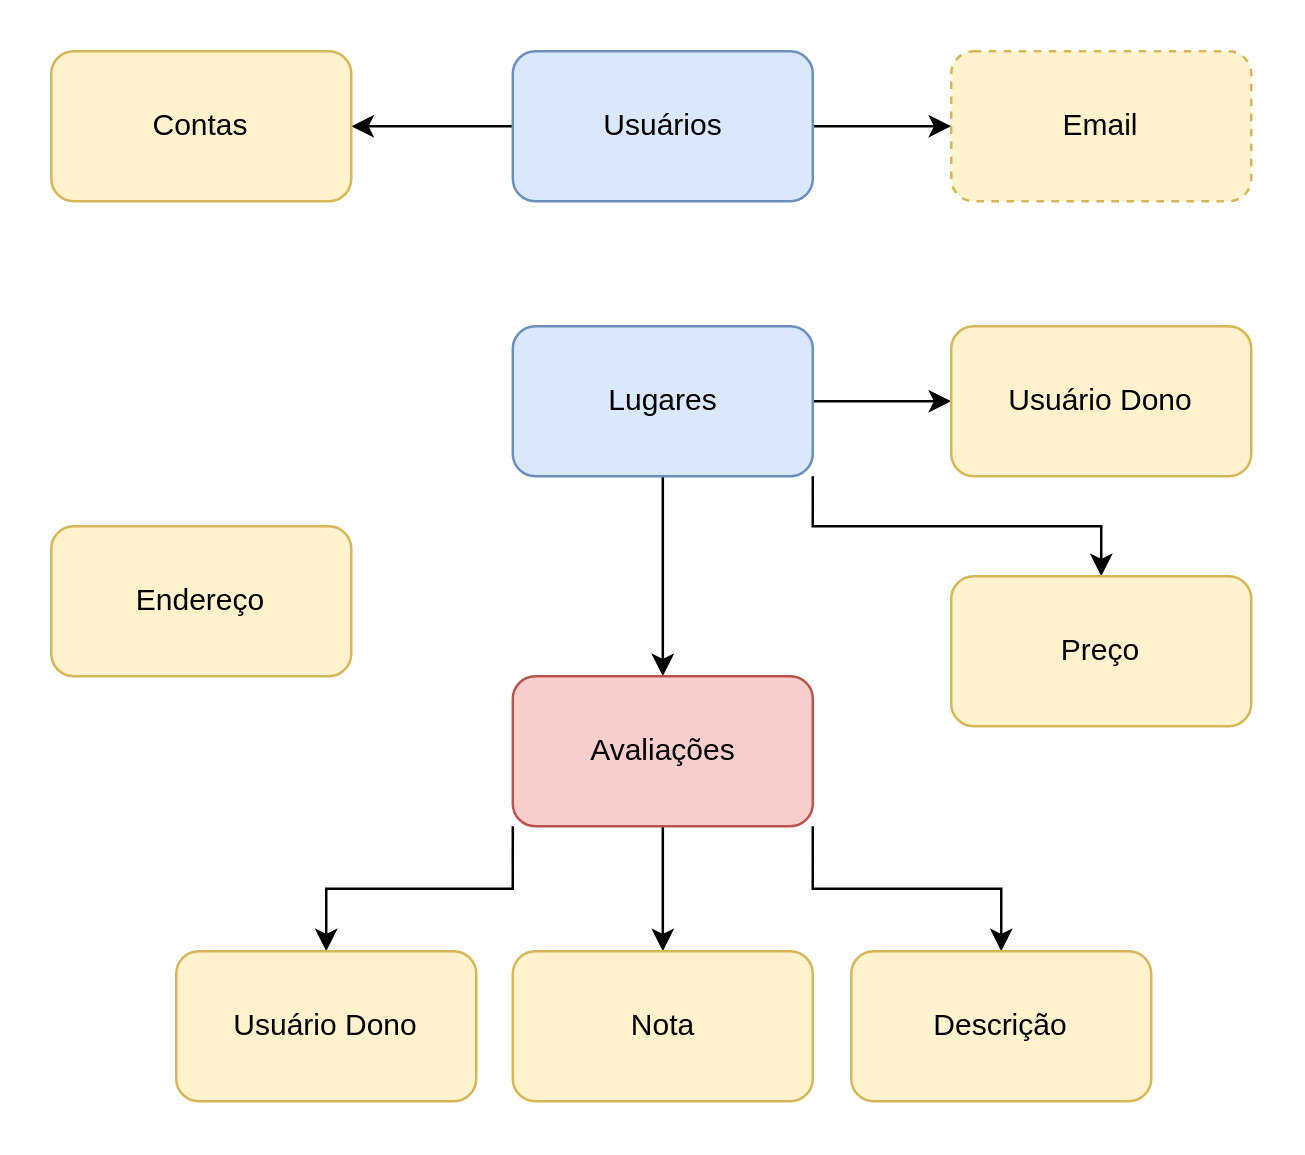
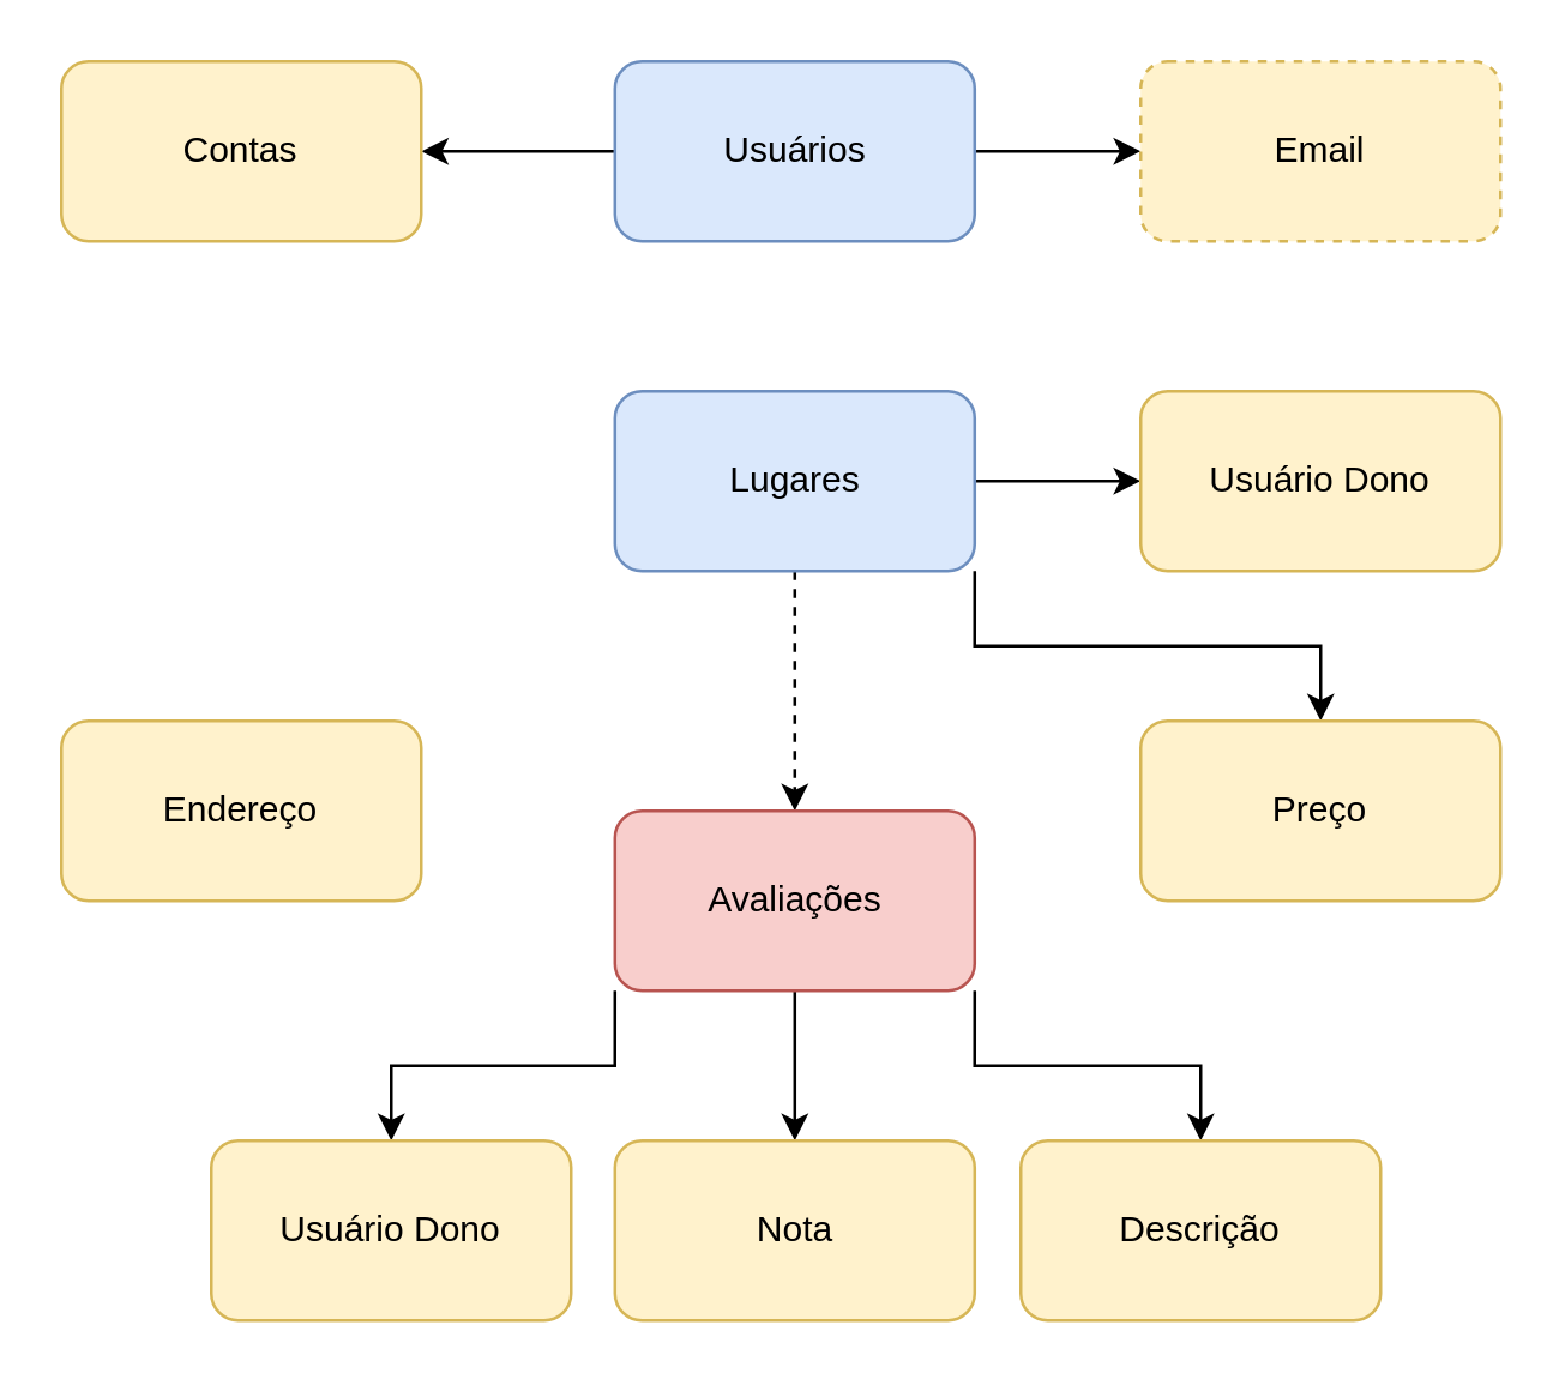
  <mxCell id="0" />
  <mxCell id="1" parent="0" />
  <mxCell id="2" style="edgeStyle=orthogonalEdgeStyle;rounded=0;orthogonalLoop=1;jettySize=auto;html=1;exitX=1;exitY=0.5;exitDx=0;exitDy=0;" edge="1" parent="1" source="5" target="17"><mxGeometry relative="1" as="geometry" /></mxCell>
- <mxCell id="3" style="edgeStyle=orthogonalEdgeStyle;rounded=0;orthogonalLoop=1;jettySize=auto;html=1;exitX=0.5;exitY=1;exitDx=0;exitDy=0;entryX=0.5;entryY=0;entryDx=0;entryDy=0;" edge="1" parent="1" source="5" target="9"><mxGeometry relative="1" as="geometry" /></mxCell>
+ <mxCell id="3" style="edgeStyle=orthogonalEdgeStyle;rounded=0;orthogonalLoop=1;jettySize=auto;html=1;exitX=0.5;exitY=1;exitDx=0;exitDy=0;entryX=0.5;entryY=0;entryDx=0;entryDy=0;dashed=1;" edge="1" parent="1" source="5" target="9"><mxGeometry relative="1" as="geometry" /></mxCell>
  <mxCell id="4" style="edgeStyle=orthogonalEdgeStyle;rounded=0;orthogonalLoop=1;jettySize=auto;html=1;exitX=1;exitY=1;exitDx=0;exitDy=0;entryX=0.5;entryY=0;entryDx=0;entryDy=0;" edge="1" parent="1" source="5" target="13"><mxGeometry relative="1" as="geometry" /></mxCell>
  <mxCell id="5" value="Lugares" style="rounded=1;whiteSpace=wrap;html=1;fillColor=#dae8fc;strokeColor=#6c8ebf;" vertex="1" parent="1"><mxGeometry x="204.62" y="130" width="120" height="60" as="geometry" /></mxCell>
  <mxCell id="6" style="edgeStyle=orthogonalEdgeStyle;rounded=0;orthogonalLoop=1;jettySize=auto;html=1;exitX=0;exitY=1;exitDx=0;exitDy=0;entryX=0.5;entryY=0;entryDx=0;entryDy=0;" edge="1" parent="1" source="9" target="18"><mxGeometry relative="1" as="geometry" /></mxCell>
  <mxCell id="7" style="edgeStyle=orthogonalEdgeStyle;rounded=0;orthogonalLoop=1;jettySize=auto;html=1;exitX=0.5;exitY=1;exitDx=0;exitDy=0;entryX=0.5;entryY=0;entryDx=0;entryDy=0;" edge="1" parent="1" source="9" target="19"><mxGeometry relative="1" as="geometry" /></mxCell>
  <mxCell id="8" style="edgeStyle=orthogonalEdgeStyle;rounded=0;orthogonalLoop=1;jettySize=auto;html=1;exitX=1;exitY=1;exitDx=0;exitDy=0;entryX=0.5;entryY=0;entryDx=0;entryDy=0;" edge="1" parent="1" source="9" target="20"><mxGeometry relative="1" as="geometry" /></mxCell>
  <mxCell id="9" value="Avaliações" style="rounded=1;whiteSpace=wrap;html=1;fillColor=#f8cecc;strokeColor=#b85450;" vertex="1" parent="1"><mxGeometry x="204.62" y="270" width="120" height="60" as="geometry" /></mxCell>
  <mxCell id="10" style="edgeStyle=orthogonalEdgeStyle;rounded=0;orthogonalLoop=1;jettySize=auto;html=1;exitX=0;exitY=0.5;exitDx=0;exitDy=0;entryX=1;entryY=0.5;entryDx=0;entryDy=0;" edge="1" parent="1" source="12" target="16"><mxGeometry relative="1" as="geometry" /></mxCell>
  <mxCell id="11" style="edgeStyle=orthogonalEdgeStyle;rounded=0;orthogonalLoop=1;jettySize=auto;html=1;exitX=1;exitY=0.5;exitDx=0;exitDy=0;entryX=0;entryY=0.5;entryDx=0;entryDy=0;" edge="1" parent="1" source="12" target="15"><mxGeometry relative="1" as="geometry" /></mxCell>
  <mxCell id="12" value="Usuários" style="rounded=1;whiteSpace=wrap;html=1;fillColor=#dae8fc;strokeColor=#6c8ebf;" vertex="1" parent="1"><mxGeometry x="204.62" y="20" width="120" height="60" as="geometry" /></mxCell>
- <mxCell id="13" value="Preço" style="rounded=1;whiteSpace=wrap;html=1;fillColor=#fff2cc;strokeColor=#d6b656;" vertex="1" parent="1"><mxGeometry x="380" y="230" width="120" height="60" as="geometry" /></mxCell>
- <mxCell id="14" value="Endereço" style="rounded=1;whiteSpace=wrap;html=1;fillColor=#fff2cc;strokeColor=#d6b656;" vertex="1" parent="1"><mxGeometry x="20" y="210" width="120" height="60" as="geometry" /></mxCell>
+ <mxCell id="13" value="Preço" style="rounded=1;whiteSpace=wrap;html=1;fillColor=#fff2cc;strokeColor=#d6b656;" vertex="1" parent="1"><mxGeometry x="380" y="240" width="120" height="60" as="geometry" /></mxCell>
+ <mxCell id="14" value="Endereço" style="rounded=1;whiteSpace=wrap;html=1;fillColor=#fff2cc;strokeColor=#d6b656;" vertex="1" parent="1"><mxGeometry x="20" y="240" width="120" height="60" as="geometry" /></mxCell>
  <mxCell id="15" value="Email" style="rounded=1;whiteSpace=wrap;html=1;fillColor=#fff2cc;strokeColor=#d6b656;dashed=1;" vertex="1" parent="1"><mxGeometry x="380" y="20" width="120" height="60" as="geometry" /></mxCell>
  <mxCell id="16" value="Contas" style="rounded=1;whiteSpace=wrap;html=1;fillColor=#fff2cc;strokeColor=#d6b656;" vertex="1" parent="1"><mxGeometry x="20" y="20" width="120" height="60" as="geometry" /></mxCell>
  <mxCell id="17" value="Usuário Dono" style="rounded=1;whiteSpace=wrap;html=1;fillColor=#fff2cc;strokeColor=#d6b656;" vertex="1" parent="1"><mxGeometry x="380" y="130" width="120" height="60" as="geometry" /></mxCell>
  <mxCell id="18" value="Usuário Dono" style="rounded=1;whiteSpace=wrap;html=1;fillColor=#fff2cc;strokeColor=#d6b656;" vertex="1" parent="1"><mxGeometry x="70" y="380" width="120" height="60" as="geometry" /></mxCell>
  <mxCell id="19" value="Nota" style="rounded=1;whiteSpace=wrap;html=1;fillColor=#fff2cc;strokeColor=#d6b656;" vertex="1" parent="1"><mxGeometry x="204.62" y="380" width="120" height="60" as="geometry" /></mxCell>
  <mxCell id="20" value="Descrição" style="rounded=1;whiteSpace=wrap;html=1;fillColor=#fff2cc;strokeColor=#d6b656;" vertex="1" parent="1"><mxGeometry x="340" y="380" width="120" height="60" as="geometry" /></mxCell>
